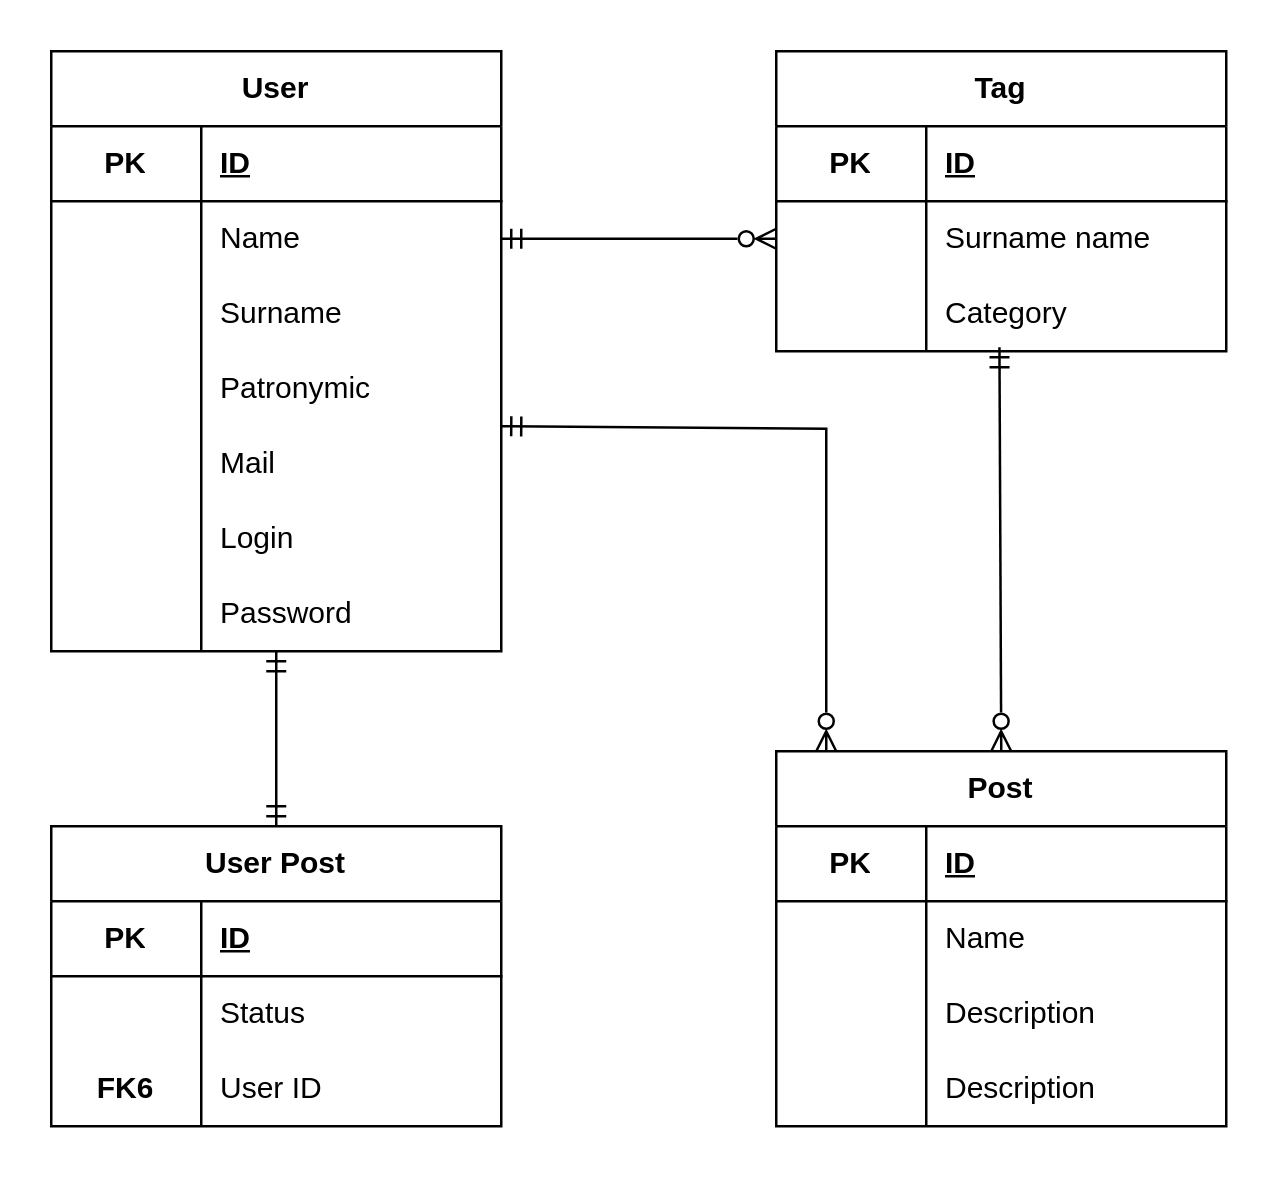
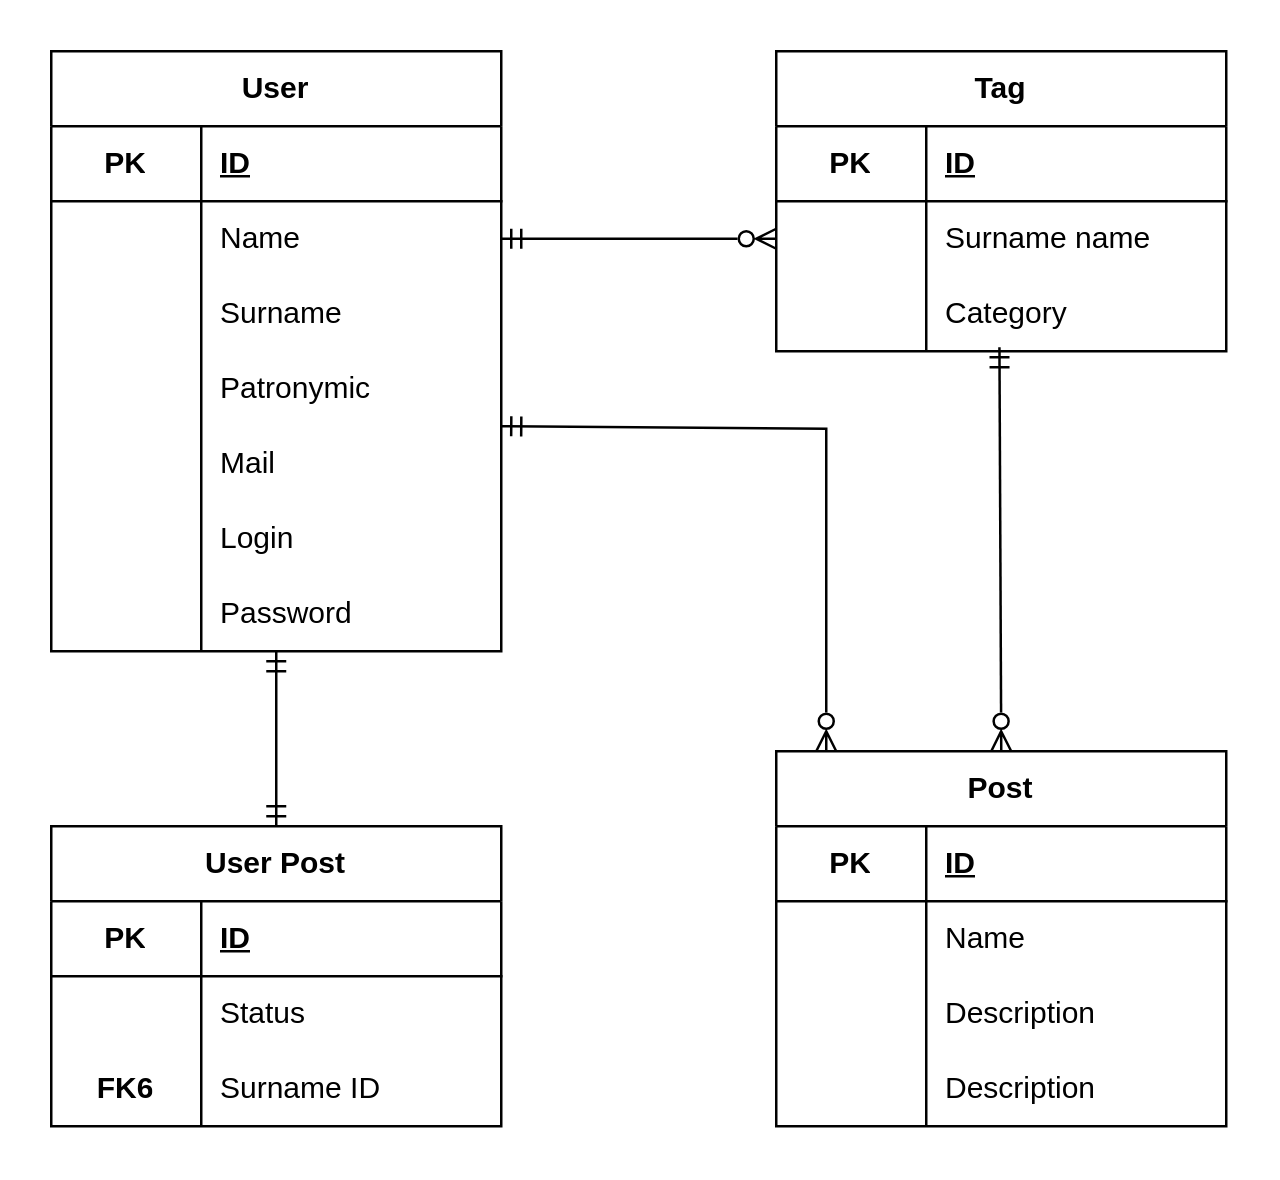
  <mxCell id="0" />
  <mxCell id="1" parent="0" />
  <mxCell id="2" value="Tag" style="shape=table;startSize=30;container=1;collapsible=1;childLayout=tableLayout;fixedRows=1;rowLines=0;fontStyle=1;align=center;resizeLast=1;html=1;whiteSpace=wrap;" vertex="1" parent="1"><mxGeometry x="310" y="20" width="180" height="120" as="geometry" /></mxCell>
  <mxCell id="3" value="" style="shape=tableRow;horizontal=0;startSize=0;swimlaneHead=0;swimlaneBody=0;fillColor=none;collapsible=0;dropTarget=0;points=[[0,0.5],[1,0.5]];portConstraint=eastwest;top=0;left=0;right=0;bottom=1;html=1;" vertex="1" parent="2"><mxGeometry y="30" width="180" height="30" as="geometry" /></mxCell>
  <mxCell id="4" value="PK" style="shape=partialRectangle;connectable=0;fillColor=none;top=0;left=0;bottom=0;right=0;fontStyle=1;overflow=hidden;html=1;whiteSpace=wrap;" vertex="1" parent="3"><mxGeometry width="60" height="30" as="geometry"><mxRectangle width="60" height="30" as="alternateBounds" /></mxGeometry></mxCell>
  <mxCell id="5" value="ID" style="shape=partialRectangle;connectable=0;fillColor=none;top=0;left=0;bottom=0;right=0;align=left;spacingLeft=6;fontStyle=5;overflow=hidden;html=1;whiteSpace=wrap;" vertex="1" parent="3"><mxGeometry x="60" width="120" height="30" as="geometry"><mxRectangle width="120" height="30" as="alternateBounds" /></mxGeometry></mxCell>
  <mxCell id="6" value="" style="shape=tableRow;horizontal=0;startSize=0;swimlaneHead=0;swimlaneBody=0;fillColor=none;collapsible=0;dropTarget=0;points=[[0,0.5],[1,0.5]];portConstraint=eastwest;top=0;left=0;right=0;bottom=0;html=1;" vertex="1" parent="2"><mxGeometry y="60" width="180" height="30" as="geometry" /></mxCell>
  <mxCell id="7" value="" style="shape=partialRectangle;connectable=0;fillColor=none;top=0;left=0;bottom=0;right=0;editable=1;overflow=hidden;html=1;whiteSpace=wrap;" vertex="1" parent="6"><mxGeometry width="60" height="30" as="geometry"><mxRectangle width="60" height="30" as="alternateBounds" /></mxGeometry></mxCell>
  <mxCell id="8" value="Surname name" style="shape=partialRectangle;connectable=0;fillColor=none;top=0;left=0;bottom=0;right=0;align=left;spacingLeft=6;overflow=hidden;html=1;whiteSpace=wrap;" vertex="1" parent="6"><mxGeometry x="60" width="120" height="30" as="geometry"><mxRectangle width="120" height="30" as="alternateBounds" /></mxGeometry></mxCell>
  <mxCell id="9" value="" style="shape=tableRow;horizontal=0;startSize=0;swimlaneHead=0;swimlaneBody=0;fillColor=none;collapsible=0;dropTarget=0;points=[[0,0.5],[1,0.5]];portConstraint=eastwest;top=0;left=0;right=0;bottom=0;html=1;" vertex="1" parent="2"><mxGeometry y="90" width="180" height="30" as="geometry" /></mxCell>
  <mxCell id="10" value="" style="shape=partialRectangle;connectable=0;fillColor=none;top=0;left=0;bottom=0;right=0;editable=1;overflow=hidden;html=1;whiteSpace=wrap;" vertex="1" parent="9"><mxGeometry width="60" height="30" as="geometry"><mxRectangle width="60" height="30" as="alternateBounds" /></mxGeometry></mxCell>
  <mxCell id="11" value="Category" style="shape=partialRectangle;connectable=0;fillColor=none;top=0;left=0;bottom=0;right=0;align=left;spacingLeft=6;overflow=hidden;html=1;whiteSpace=wrap;" vertex="1" parent="9"><mxGeometry x="60" width="120" height="30" as="geometry"><mxRectangle width="120" height="30" as="alternateBounds" /></mxGeometry></mxCell>
  <mxCell id="12" value="User" style="shape=table;startSize=30;container=1;collapsible=1;childLayout=tableLayout;fixedRows=1;rowLines=0;fontStyle=1;align=center;resizeLast=1;html=1;whiteSpace=wrap;" vertex="1" parent="1"><mxGeometry x="20" y="20" width="180" height="240" as="geometry" /></mxCell>
  <mxCell id="13" value="" style="shape=tableRow;horizontal=0;startSize=0;swimlaneHead=0;swimlaneBody=0;fillColor=none;collapsible=0;dropTarget=0;points=[[0,0.5],[1,0.5]];portConstraint=eastwest;top=0;left=0;right=0;bottom=1;html=1;" vertex="1" parent="12"><mxGeometry y="30" width="180" height="30" as="geometry" /></mxCell>
  <mxCell id="14" value="PK" style="shape=partialRectangle;connectable=0;fillColor=none;top=0;left=0;bottom=0;right=0;fontStyle=1;overflow=hidden;html=1;whiteSpace=wrap;" vertex="1" parent="13"><mxGeometry width="60" height="30" as="geometry"><mxRectangle width="60" height="30" as="alternateBounds" /></mxGeometry></mxCell>
  <mxCell id="15" value="ID" style="shape=partialRectangle;connectable=0;fillColor=none;top=0;left=0;bottom=0;right=0;align=left;spacingLeft=6;fontStyle=5;overflow=hidden;html=1;whiteSpace=wrap;" vertex="1" parent="13"><mxGeometry x="60" width="120" height="30" as="geometry"><mxRectangle width="120" height="30" as="alternateBounds" /></mxGeometry></mxCell>
  <mxCell id="16" value="" style="shape=tableRow;horizontal=0;startSize=0;swimlaneHead=0;swimlaneBody=0;fillColor=none;collapsible=0;dropTarget=0;points=[[0,0.5],[1,0.5]];portConstraint=eastwest;top=0;left=0;right=0;bottom=0;html=1;" vertex="1" parent="12"><mxGeometry y="60" width="180" height="30" as="geometry" /></mxCell>
  <mxCell id="17" value="" style="shape=partialRectangle;connectable=0;fillColor=none;top=0;left=0;bottom=0;right=0;editable=1;overflow=hidden;html=1;whiteSpace=wrap;" vertex="1" parent="16"><mxGeometry width="60" height="30" as="geometry"><mxRectangle width="60" height="30" as="alternateBounds" /></mxGeometry></mxCell>
  <mxCell id="18" value="Name" style="shape=partialRectangle;connectable=0;fillColor=none;top=0;left=0;bottom=0;right=0;align=left;spacingLeft=6;overflow=hidden;html=1;whiteSpace=wrap;" vertex="1" parent="16"><mxGeometry x="60" width="120" height="30" as="geometry"><mxRectangle width="120" height="30" as="alternateBounds" /></mxGeometry></mxCell>
  <mxCell id="19" value="" style="shape=tableRow;horizontal=0;startSize=0;swimlaneHead=0;swimlaneBody=0;fillColor=none;collapsible=0;dropTarget=0;points=[[0,0.5],[1,0.5]];portConstraint=eastwest;top=0;left=0;right=0;bottom=0;html=1;" vertex="1" parent="12"><mxGeometry y="90" width="180" height="30" as="geometry" /></mxCell>
  <mxCell id="20" value="" style="shape=partialRectangle;connectable=0;fillColor=none;top=0;left=0;bottom=0;right=0;editable=1;overflow=hidden;html=1;whiteSpace=wrap;" vertex="1" parent="19"><mxGeometry width="60" height="30" as="geometry"><mxRectangle width="60" height="30" as="alternateBounds" /></mxGeometry></mxCell>
  <mxCell id="21" value="Surname" style="shape=partialRectangle;connectable=0;fillColor=none;top=0;left=0;bottom=0;right=0;align=left;spacingLeft=6;overflow=hidden;html=1;whiteSpace=wrap;" vertex="1" parent="19"><mxGeometry x="60" width="120" height="30" as="geometry"><mxRectangle width="120" height="30" as="alternateBounds" /></mxGeometry></mxCell>
  <mxCell id="22" value="" style="shape=tableRow;horizontal=0;startSize=0;swimlaneHead=0;swimlaneBody=0;fillColor=none;collapsible=0;dropTarget=0;points=[[0,0.5],[1,0.5]];portConstraint=eastwest;top=0;left=0;right=0;bottom=0;html=1;" vertex="1" parent="12"><mxGeometry y="120" width="180" height="30" as="geometry" /></mxCell>
  <mxCell id="23" value="" style="shape=partialRectangle;connectable=0;fillColor=none;top=0;left=0;bottom=0;right=0;editable=1;overflow=hidden;html=1;whiteSpace=wrap;" vertex="1" parent="22"><mxGeometry width="60" height="30" as="geometry"><mxRectangle width="60" height="30" as="alternateBounds" /></mxGeometry></mxCell>
  <mxCell id="24" value="Patronymic" style="shape=partialRectangle;connectable=0;fillColor=none;top=0;left=0;bottom=0;right=0;align=left;spacingLeft=6;overflow=hidden;html=1;whiteSpace=wrap;" vertex="1" parent="22"><mxGeometry x="60" width="120" height="30" as="geometry"><mxRectangle width="120" height="30" as="alternateBounds" /></mxGeometry></mxCell>
  <mxCell id="25" value="" style="shape=tableRow;horizontal=0;startSize=0;swimlaneHead=0;swimlaneBody=0;fillColor=none;collapsible=0;dropTarget=0;points=[[0,0.5],[1,0.5]];portConstraint=eastwest;top=0;left=0;right=0;bottom=0;html=1;" vertex="1" parent="12"><mxGeometry y="150" width="180" height="30" as="geometry" /></mxCell>
  <mxCell id="26" value="" style="shape=partialRectangle;connectable=0;fillColor=none;top=0;left=0;bottom=0;right=0;editable=1;overflow=hidden;html=1;whiteSpace=wrap;" vertex="1" parent="25"><mxGeometry width="60" height="30" as="geometry"><mxRectangle width="60" height="30" as="alternateBounds" /></mxGeometry></mxCell>
  <mxCell id="27" value="Mail" style="shape=partialRectangle;connectable=0;fillColor=none;top=0;left=0;bottom=0;right=0;align=left;spacingLeft=6;overflow=hidden;html=1;whiteSpace=wrap;" vertex="1" parent="25"><mxGeometry x="60" width="120" height="30" as="geometry"><mxRectangle width="120" height="30" as="alternateBounds" /></mxGeometry></mxCell>
  <mxCell id="28" value="" style="shape=tableRow;horizontal=0;startSize=0;swimlaneHead=0;swimlaneBody=0;fillColor=none;collapsible=0;dropTarget=0;points=[[0,0.5],[1,0.5]];portConstraint=eastwest;top=0;left=0;right=0;bottom=0;html=1;" vertex="1" parent="12"><mxGeometry y="180" width="180" height="30" as="geometry" /></mxCell>
  <mxCell id="29" value="" style="shape=partialRectangle;connectable=0;fillColor=none;top=0;left=0;bottom=0;right=0;editable=1;overflow=hidden;html=1;whiteSpace=wrap;" vertex="1" parent="28"><mxGeometry width="60" height="30" as="geometry"><mxRectangle width="60" height="30" as="alternateBounds" /></mxGeometry></mxCell>
  <mxCell id="30" value="Login" style="shape=partialRectangle;connectable=0;fillColor=none;top=0;left=0;bottom=0;right=0;align=left;spacingLeft=6;overflow=hidden;html=1;whiteSpace=wrap;" vertex="1" parent="28"><mxGeometry x="60" width="120" height="30" as="geometry"><mxRectangle width="120" height="30" as="alternateBounds" /></mxGeometry></mxCell>
  <mxCell id="31" value="" style="shape=tableRow;horizontal=0;startSize=0;swimlaneHead=0;swimlaneBody=0;fillColor=none;collapsible=0;dropTarget=0;points=[[0,0.5],[1,0.5]];portConstraint=eastwest;top=0;left=0;right=0;bottom=0;html=1;" vertex="1" parent="12"><mxGeometry y="210" width="180" height="30" as="geometry" /></mxCell>
  <mxCell id="32" value="" style="shape=partialRectangle;connectable=0;fillColor=none;top=0;left=0;bottom=0;right=0;editable=1;overflow=hidden;html=1;whiteSpace=wrap;" vertex="1" parent="31"><mxGeometry width="60" height="30" as="geometry"><mxRectangle width="60" height="30" as="alternateBounds" /></mxGeometry></mxCell>
  <mxCell id="33" value="Password" style="shape=partialRectangle;connectable=0;fillColor=none;top=0;left=0;bottom=0;right=0;align=left;spacingLeft=6;overflow=hidden;html=1;whiteSpace=wrap;" vertex="1" parent="31"><mxGeometry x="60" width="120" height="30" as="geometry"><mxRectangle width="120" height="30" as="alternateBounds" /></mxGeometry></mxCell>
  <mxCell id="34" value="User Post" style="shape=table;startSize=30;container=1;collapsible=1;childLayout=tableLayout;fixedRows=1;rowLines=0;fontStyle=1;align=center;resizeLast=1;html=1;whiteSpace=wrap;" vertex="1" parent="1"><mxGeometry x="20" y="330" width="180" height="120" as="geometry" /></mxCell>
  <mxCell id="35" value="" style="shape=tableRow;horizontal=0;startSize=0;swimlaneHead=0;swimlaneBody=0;fillColor=none;collapsible=0;dropTarget=0;points=[[0,0.5],[1,0.5]];portConstraint=eastwest;top=0;left=0;right=0;bottom=1;html=1;" vertex="1" parent="34"><mxGeometry y="30" width="180" height="30" as="geometry" /></mxCell>
  <mxCell id="36" value="PK" style="shape=partialRectangle;connectable=0;fillColor=none;top=0;left=0;bottom=0;right=0;fontStyle=1;overflow=hidden;html=1;whiteSpace=wrap;" vertex="1" parent="35"><mxGeometry width="60" height="30" as="geometry"><mxRectangle width="60" height="30" as="alternateBounds" /></mxGeometry></mxCell>
  <mxCell id="37" value="ID" style="shape=partialRectangle;connectable=0;fillColor=none;top=0;left=0;bottom=0;right=0;align=left;spacingLeft=6;fontStyle=5;overflow=hidden;html=1;whiteSpace=wrap;" vertex="1" parent="35"><mxGeometry x="60" width="120" height="30" as="geometry"><mxRectangle width="120" height="30" as="alternateBounds" /></mxGeometry></mxCell>
  <mxCell id="38" value="" style="shape=tableRow;horizontal=0;startSize=0;swimlaneHead=0;swimlaneBody=0;fillColor=none;collapsible=0;dropTarget=0;points=[[0,0.5],[1,0.5]];portConstraint=eastwest;top=0;left=0;right=0;bottom=0;html=1;" vertex="1" parent="34"><mxGeometry y="60" width="180" height="30" as="geometry" /></mxCell>
  <mxCell id="39" value="" style="shape=partialRectangle;connectable=0;fillColor=none;top=0;left=0;bottom=0;right=0;editable=1;overflow=hidden;html=1;whiteSpace=wrap;" vertex="1" parent="38"><mxGeometry width="60" height="30" as="geometry"><mxRectangle width="60" height="30" as="alternateBounds" /></mxGeometry></mxCell>
  <mxCell id="40" value="Status" style="shape=partialRectangle;connectable=0;fillColor=none;top=0;left=0;bottom=0;right=0;align=left;spacingLeft=6;overflow=hidden;html=1;whiteSpace=wrap;" vertex="1" parent="38"><mxGeometry x="60" width="120" height="30" as="geometry"><mxRectangle width="120" height="30" as="alternateBounds" /></mxGeometry></mxCell>
  <mxCell id="41" value="" style="shape=tableRow;horizontal=0;startSize=0;swimlaneHead=0;swimlaneBody=0;fillColor=none;collapsible=0;dropTarget=0;points=[[0,0.5],[1,0.5]];portConstraint=eastwest;top=0;left=0;right=0;bottom=0;html=1;" vertex="1" parent="34"><mxGeometry y="90" width="180" height="30" as="geometry" /></mxCell>
  <mxCell id="42" value="&lt;b&gt;FK6&lt;/b&gt;" style="shape=partialRectangle;connectable=0;fillColor=none;top=0;left=0;bottom=0;right=0;editable=1;overflow=hidden;html=1;whiteSpace=wrap;" vertex="1" parent="41"><mxGeometry width="60" height="30" as="geometry"><mxRectangle width="60" height="30" as="alternateBounds" /></mxGeometry></mxCell>
- <mxCell id="43" value="User ID" style="shape=partialRectangle;connectable=0;fillColor=none;top=0;left=0;bottom=0;right=0;align=left;spacingLeft=6;overflow=hidden;html=1;whiteSpace=wrap;" vertex="1" parent="41"><mxGeometry x="60" width="120" height="30" as="geometry"><mxRectangle width="120" height="30" as="alternateBounds" /></mxGeometry></mxCell>
+ <mxCell id="43" value="Surname ID" style="shape=partialRectangle;connectable=0;fillColor=none;top=0;left=0;bottom=0;right=0;align=left;spacingLeft=6;overflow=hidden;html=1;whiteSpace=wrap;" vertex="1" parent="41"><mxGeometry x="60" width="120" height="30" as="geometry"><mxRectangle width="120" height="30" as="alternateBounds" /></mxGeometry></mxCell>
  <mxCell id="44" value="Post" style="shape=table;startSize=30;container=1;collapsible=1;childLayout=tableLayout;fixedRows=1;rowLines=0;fontStyle=1;align=center;resizeLast=1;html=1;whiteSpace=wrap;" vertex="1" parent="1"><mxGeometry x="310" y="300" width="180" height="150" as="geometry" /></mxCell>
  <mxCell id="45" value="" style="shape=tableRow;horizontal=0;startSize=0;swimlaneHead=0;swimlaneBody=0;fillColor=none;collapsible=0;dropTarget=0;points=[[0,0.5],[1,0.5]];portConstraint=eastwest;top=0;left=0;right=0;bottom=1;html=1;" vertex="1" parent="44"><mxGeometry y="30" width="180" height="30" as="geometry" /></mxCell>
  <mxCell id="46" value="PK" style="shape=partialRectangle;connectable=0;fillColor=none;top=0;left=0;bottom=0;right=0;fontStyle=1;overflow=hidden;html=1;whiteSpace=wrap;" vertex="1" parent="45"><mxGeometry width="60" height="30" as="geometry"><mxRectangle width="60" height="30" as="alternateBounds" /></mxGeometry></mxCell>
  <mxCell id="47" value="ID" style="shape=partialRectangle;connectable=0;fillColor=none;top=0;left=0;bottom=0;right=0;align=left;spacingLeft=6;fontStyle=5;overflow=hidden;html=1;whiteSpace=wrap;" vertex="1" parent="45"><mxGeometry x="60" width="120" height="30" as="geometry"><mxRectangle width="120" height="30" as="alternateBounds" /></mxGeometry></mxCell>
  <mxCell id="48" value="" style="shape=tableRow;horizontal=0;startSize=0;swimlaneHead=0;swimlaneBody=0;fillColor=none;collapsible=0;dropTarget=0;points=[[0,0.5],[1,0.5]];portConstraint=eastwest;top=0;left=0;right=0;bottom=0;html=1;" vertex="1" parent="44"><mxGeometry y="60" width="180" height="30" as="geometry" /></mxCell>
  <mxCell id="49" value="" style="shape=partialRectangle;connectable=0;fillColor=none;top=0;left=0;bottom=0;right=0;editable=1;overflow=hidden;html=1;whiteSpace=wrap;" vertex="1" parent="48"><mxGeometry width="60" height="30" as="geometry"><mxRectangle width="60" height="30" as="alternateBounds" /></mxGeometry></mxCell>
  <mxCell id="50" value="Name" style="shape=partialRectangle;connectable=0;fillColor=none;top=0;left=0;bottom=0;right=0;align=left;spacingLeft=6;overflow=hidden;html=1;whiteSpace=wrap;" vertex="1" parent="48"><mxGeometry x="60" width="120" height="30" as="geometry"><mxRectangle width="120" height="30" as="alternateBounds" /></mxGeometry></mxCell>
  <mxCell id="51" value="" style="shape=tableRow;horizontal=0;startSize=0;swimlaneHead=0;swimlaneBody=0;fillColor=none;collapsible=0;dropTarget=0;points=[[0,0.5],[1,0.5]];portConstraint=eastwest;top=0;left=0;right=0;bottom=0;html=1;" vertex="1" parent="44"><mxGeometry y="90" width="180" height="30" as="geometry" /></mxCell>
  <mxCell id="52" value="" style="shape=partialRectangle;connectable=0;fillColor=none;top=0;left=0;bottom=0;right=0;editable=1;overflow=hidden;html=1;whiteSpace=wrap;" vertex="1" parent="51"><mxGeometry width="60" height="30" as="geometry"><mxRectangle width="60" height="30" as="alternateBounds" /></mxGeometry></mxCell>
  <mxCell id="53" value="Description" style="shape=partialRectangle;connectable=0;fillColor=none;top=0;left=0;bottom=0;right=0;align=left;spacingLeft=6;overflow=hidden;html=1;whiteSpace=wrap;" vertex="1" parent="51"><mxGeometry x="60" width="120" height="30" as="geometry"><mxRectangle width="120" height="30" as="alternateBounds" /></mxGeometry></mxCell>
  <mxCell id="54" value="" style="shape=tableRow;horizontal=0;startSize=0;swimlaneHead=0;swimlaneBody=0;fillColor=none;collapsible=0;dropTarget=0;points=[[0,0.5],[1,0.5]];portConstraint=eastwest;top=0;left=0;right=0;bottom=0;html=1;" vertex="1" parent="44"><mxGeometry y="120" width="180" height="30" as="geometry" /></mxCell>
  <mxCell id="55" value="" style="shape=partialRectangle;connectable=0;fillColor=none;top=0;left=0;bottom=0;right=0;editable=1;overflow=hidden;html=1;whiteSpace=wrap;" vertex="1" parent="54"><mxGeometry width="60" height="30" as="geometry"><mxRectangle width="60" height="30" as="alternateBounds" /></mxGeometry></mxCell>
  <mxCell id="56" value="Description" style="shape=partialRectangle;connectable=0;fillColor=none;top=0;left=0;bottom=0;right=0;align=left;spacingLeft=6;overflow=hidden;html=1;whiteSpace=wrap;" vertex="1" parent="54"><mxGeometry x="60" width="120" height="30" as="geometry"><mxRectangle width="120" height="30" as="alternateBounds" /></mxGeometry></mxCell>
  <mxCell id="57" value="" style="endArrow=ERmandOne;html=1;rounded=0;exitX=0.5;exitY=0;exitDx=0;exitDy=0;strokeColor=default;startArrow=ERmandOne;startFill=0;endFill=0;" edge="1" parent="1" source="34"><mxGeometry width="50" height="50" relative="1" as="geometry"><mxPoint x="50" y="330" as="sourcePoint" /><mxPoint x="110" y="260" as="targetPoint" /></mxGeometry></mxCell>
  <mxCell id="58" value="" style="endArrow=ERmandOne;html=1;rounded=0;exitX=0;exitY=0.5;exitDx=0;exitDy=0;strokeColor=default;startArrow=ERzeroToMany;startFill=0;endFill=0;entryX=1;entryY=0.5;entryDx=0;entryDy=0;" edge="1" parent="1" source="6" target="16"><mxGeometry width="50" height="50" relative="1" as="geometry"><mxPoint x="280" y="95" as="sourcePoint" /><mxPoint x="120" y="270" as="targetPoint" /></mxGeometry></mxCell>
  <mxCell id="59" value="" style="endArrow=ERmandOne;html=1;rounded=0;exitX=0.5;exitY=0;exitDx=0;exitDy=0;strokeColor=default;startArrow=ERzeroToMany;startFill=0;endFill=0;entryX=0.496;entryY=0.947;entryDx=0;entryDy=0;entryPerimeter=0;" edge="1" parent="1" source="44" target="9"><mxGeometry width="50" height="50" relative="1" as="geometry"><mxPoint x="290" y="105" as="sourcePoint" /><mxPoint x="370" y="140" as="targetPoint" /></mxGeometry></mxCell>
  <mxCell id="60" value="" style="endArrow=ERmandOne;html=1;rounded=0;strokeColor=default;startArrow=ERzeroToMany;startFill=0;endFill=0;" edge="1" parent="1"><mxGeometry width="50" height="50" relative="1" as="geometry"><mxPoint x="330" y="300" as="sourcePoint" /><mxPoint x="200" y="170" as="targetPoint" /><Array as="points"><mxPoint x="330" y="230" /><mxPoint x="330" y="171" /></Array></mxGeometry></mxCell>
